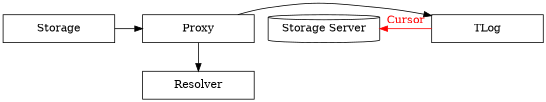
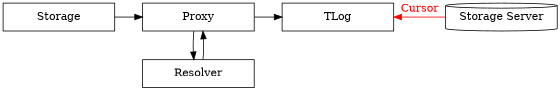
  digraph {
    node [margin=0 shape=box]
    n1 [label=Storage width=2]
    n2 [label=Proxy width=2]
    n3 [label=Resolver width=2]
    n4 [label=TLog width=2]
    n5 [label="Storage Server" shape=cylinder width=2]
    subgraph sub_1 {
      n1
      n2
      n3
      n4
      n5
    }
    subgraph sub_2 {
      rank=min
      rankdir=LR
      n1
      n2
      n4
      n5
    }
    n1 -> n2
    n2 -> n3
    n2 -> n4
-   n5 -> n4 [color=red dir=back label=<<FONT COLOR="red">Cursor</FONT>>]
+   n3 -> n2
+   n4 -> n5 [color=red dir=back label=<<FONT COLOR="red">Cursor</FONT>>]
  }
